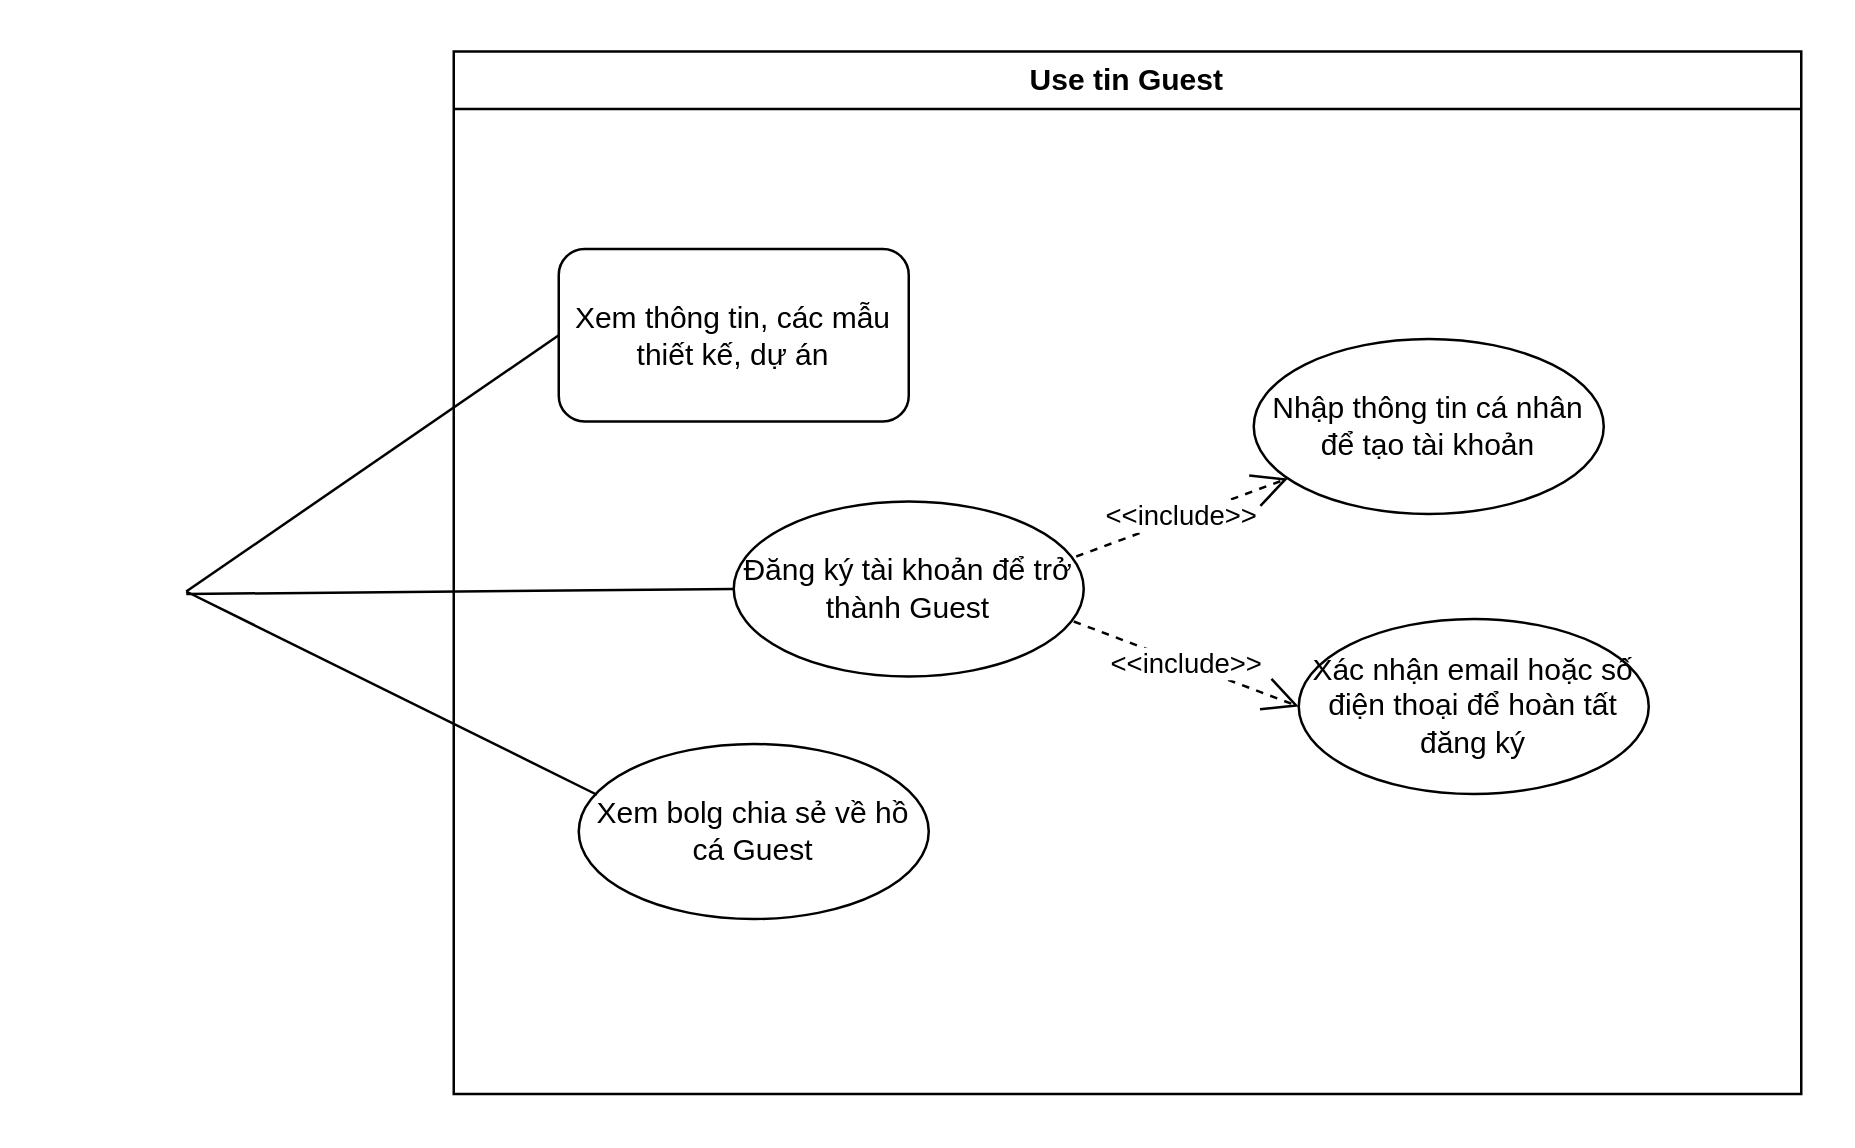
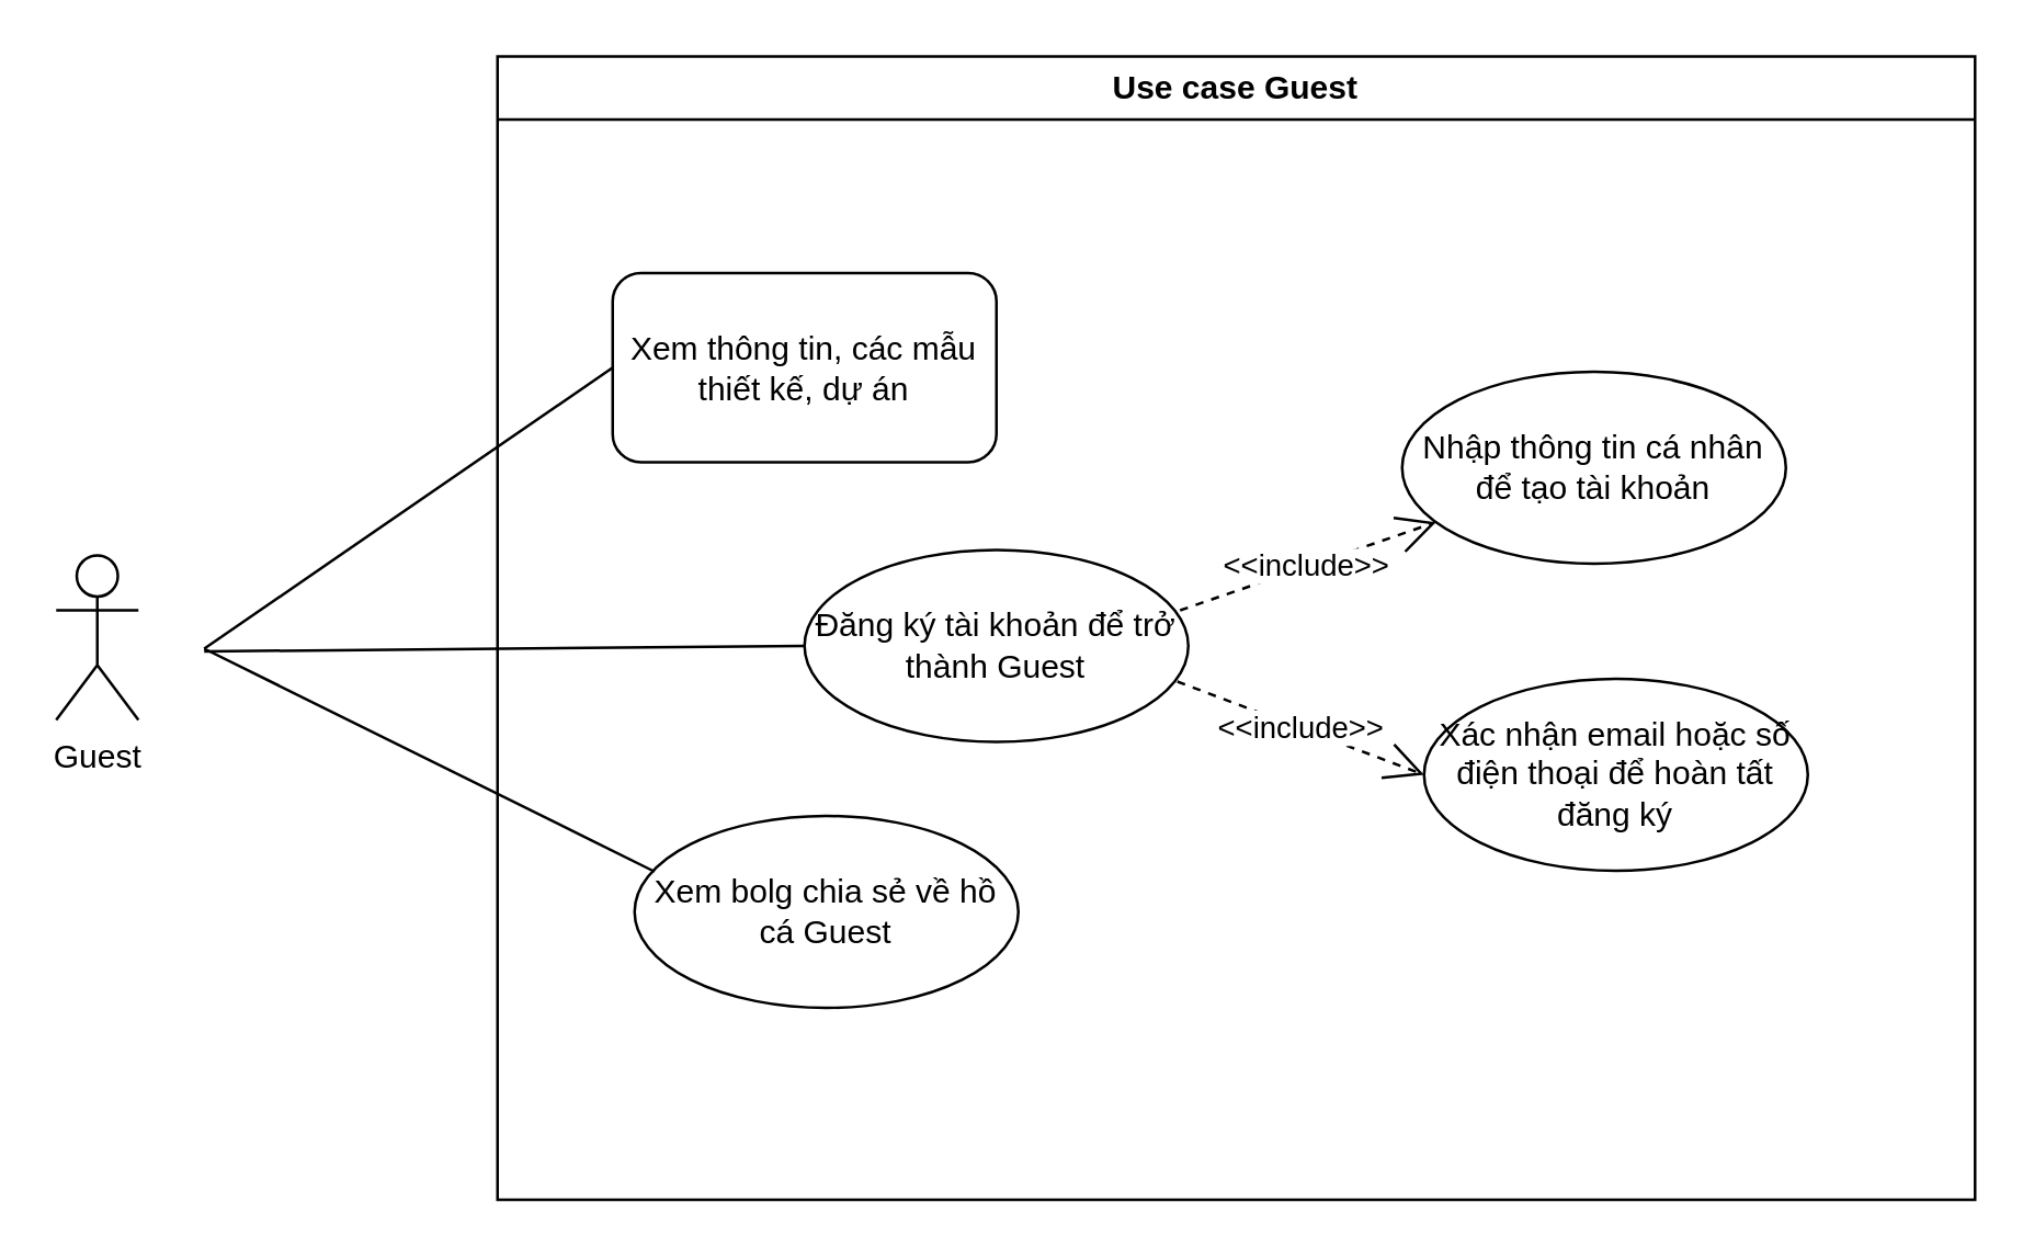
  <mxCell id="0" />
  <mxCell id="1" parent="0" />
+ <mxCell id="2" value="Guest" style="shape=umlActor;verticalLabelPosition=bottom;verticalAlign=top;html=1;outlineConnect=0;" parent="1" vertex="1"><mxGeometry x="20" y="202" width="30" height="60" as="geometry" /></mxCell>
  <mxCell id="3" value="Xem bolg chia sẻ về hồ cá Guest" style="ellipse;whiteSpace=wrap;html=1;" parent="1" vertex="1"><mxGeometry x="231" y="297" width="140" height="70" as="geometry" /></mxCell>
  <mxCell id="4" value="Đăng ký tài khoản để trở thành Guest" style="ellipse;whiteSpace=wrap;html=1;" parent="1" vertex="1"><mxGeometry x="293" y="200" width="140" height="70" as="geometry" /></mxCell>
- <mxCell id="5" value="Nhập thông tin cá nhân để tạo tài khoản" style="ellipse;whiteSpace=wrap;html=1;" parent="1" vertex="1"><mxGeometry x="501" y="135" width="140" height="70" as="geometry" /></mxCell>
+ <mxCell id="5" value="Nhập thông tin cá nhân để tạo tài khoản" style="ellipse;whiteSpace=wrap;html=1;" parent="1" vertex="1"><mxGeometry x="511" y="135" width="140" height="70" as="geometry" /></mxCell>
  <mxCell id="6" value="Xác nhận email hoặc số điện thoại để hoàn tất đăng ký" style="ellipse;whiteSpace=wrap;html=1;" parent="1" vertex="1"><mxGeometry x="519" y="247" width="140" height="70" as="geometry" /></mxCell>
  <mxCell id="7" value="Xem thông tin, các mẫu thiết kế, dự án" style="whiteSpace=wrap;html=1;rounded=1;" parent="1" vertex="1"><mxGeometry x="223" y="99" width="140" height="69" as="geometry" /></mxCell>
  <mxCell id="8" value="" style="endArrow=none;html=1;rounded=0;entryX=0;entryY=0.5;entryDx=0;entryDy=0;" parent="1" target="7" edge="1"><mxGeometry width="50" height="50" relative="1" as="geometry"><mxPoint x="74" y="236" as="sourcePoint" /><mxPoint x="161" y="219" as="targetPoint" /></mxGeometry></mxCell>
  <mxCell id="9" value="" style="endArrow=none;html=1;rounded=0;entryX=0;entryY=0.5;entryDx=0;entryDy=0;" parent="1" target="4" edge="1"><mxGeometry width="50" height="50" relative="1" as="geometry"><mxPoint x="74" y="237" as="sourcePoint" /><mxPoint x="180" y="244" as="targetPoint" /></mxGeometry></mxCell>
  <mxCell id="10" value="" style="endArrow=none;html=1;rounded=0;entryX=0.052;entryY=0.29;entryDx=0;entryDy=0;entryPerimeter=0;" parent="1" target="3" edge="1"><mxGeometry width="50" height="50" relative="1" as="geometry"><mxPoint x="74" y="236" as="sourcePoint" /><mxPoint x="167" y="316" as="targetPoint" /></mxGeometry></mxCell>
  <mxCell id="11" value="&amp;lt;&amp;lt;include&amp;gt;&amp;gt;" style="endArrow=open;endSize=12;dashed=1;html=1;rounded=0;" edge="1" parent="1" target="5"><mxGeometry width="160" relative="1" as="geometry"><mxPoint x="430" y="222" as="sourcePoint" /><mxPoint x="590" y="222" as="targetPoint" /></mxGeometry></mxCell>
  <mxCell id="12" value="&amp;lt;&amp;lt;include&amp;gt;&amp;gt;" style="endArrow=open;endSize=12;dashed=1;html=1;rounded=0;entryX=0;entryY=0.5;entryDx=0;entryDy=0;" edge="1" parent="1" target="6"><mxGeometry width="160" relative="1" as="geometry"><mxPoint x="429" y="248" as="sourcePoint" /><mxPoint x="589" y="248" as="targetPoint" /></mxGeometry></mxCell>
- <mxCell id="13" value="Use tin Guest" style="swimlane;whiteSpace=wrap;html=1;" vertex="1" parent="1"><mxGeometry x="181" y="20" width="539" height="417" as="geometry" /></mxCell>
+ <mxCell id="13" value="Use case Guest" style="swimlane;whiteSpace=wrap;html=1;" vertex="1" parent="1"><mxGeometry x="181" y="20" width="539" height="417" as="geometry" /></mxCell>
